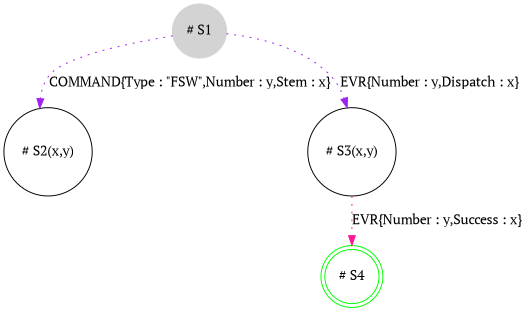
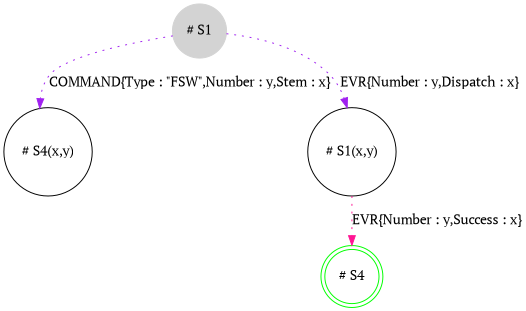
  digraph {
    fontname="PT Serif"
    node [fontname="PT Serif" shape=circle]
    edge [arrowhead=normal color=purple fontname="PT Serif" style=dotted]
    n1 [color=lightgrey label="# S1" style=filled]
-   n2 [label="# S2(x,y)"]
-   n3 [label="# S3(x,y)"]
+   n2 [label="# S4(x,y)"]
+   n3 [label="# S1(x,y)"]
    n4 [color=green label="# S4" shape=doublecircle]
    n1 -> n2 [label="COMMAND{Type : \"FSW\",Number : y,Stem : x}"]
    n1 -> n3 [label="EVR{Number : y,Dispatch : x}"]
    n3 -> n4 [color=deeppink label="EVR{Number : y,Success : x}"]
  }
